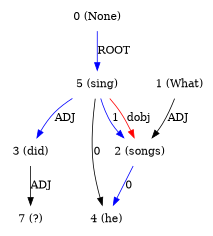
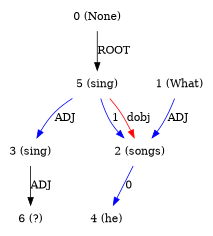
  digraph {
    node [shape=plaintext]
    edge [dir=forward]
    n1 [label="0 (None)"]
    n2 [label="5 (sing)"]
    n3 [label="2 (songs)"]
-   n4 [label="3 (did)"]
+   n4 [label="3 (sing)"]
    n5 [label="4 (he)"]
-   n6 [label="7 (?)"]
+   n6 [label="6 (?)"]
    n7 [label="1 (What)"]
-   n1 -> n2 [label=ROOT color=blue]
+   n1 -> n2 [label=ROOT]
    n2 -> n3 [color=red label=dobj]
    n2 -> n3 [color=blue label=1]
    n2 -> n4 [color=blue label=ADJ]
-   n2 -> n5 [label=0]
    n3 -> n5 [color=blue label=0]
    n4 -> n6 [label=ADJ]
-   n7 -> n3 [label=ADJ]
+   n7 -> n3 [label=ADJ color=blue]
  }
